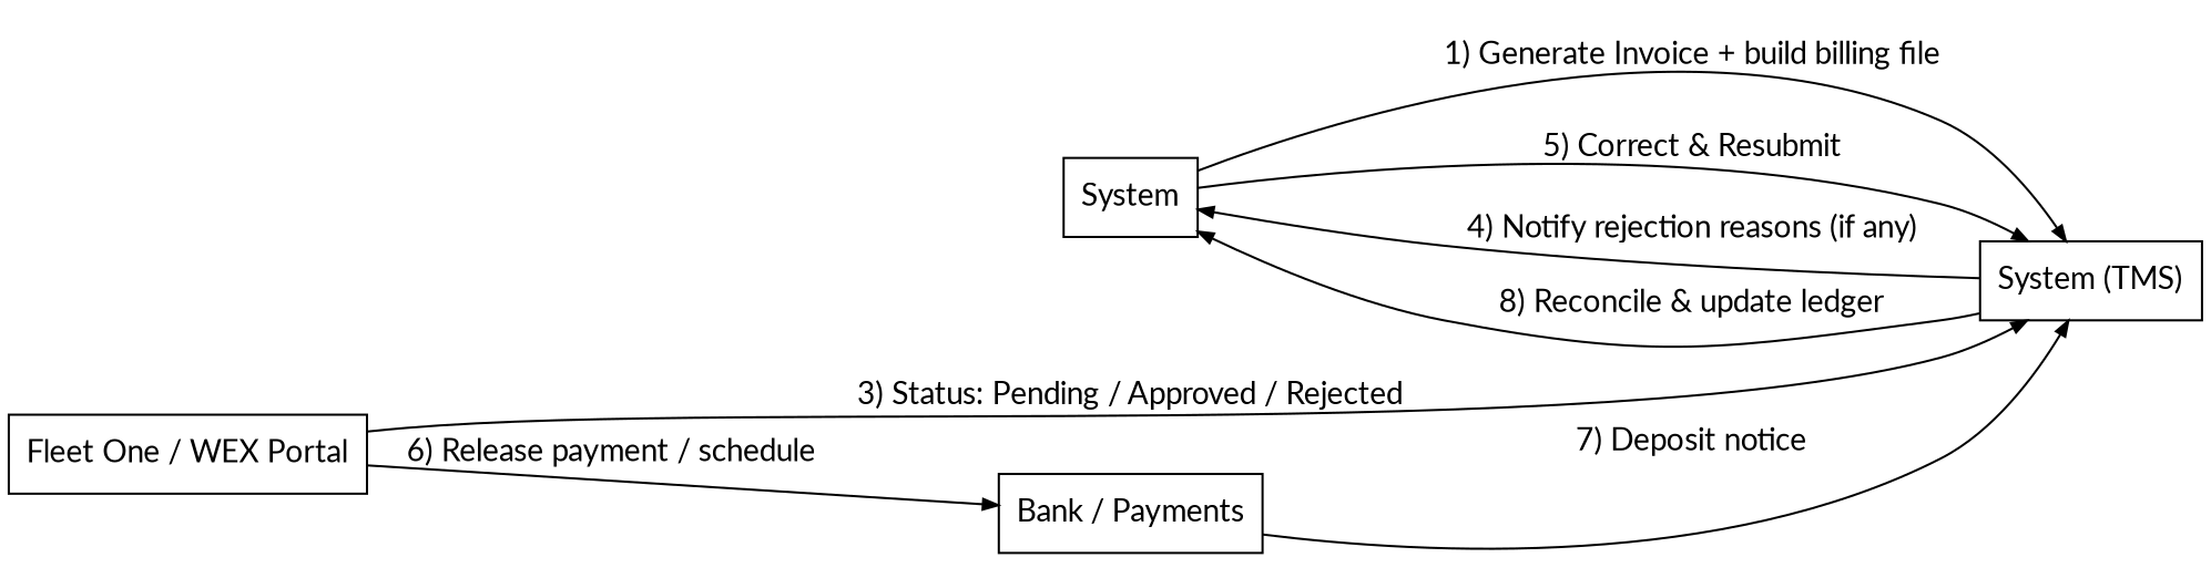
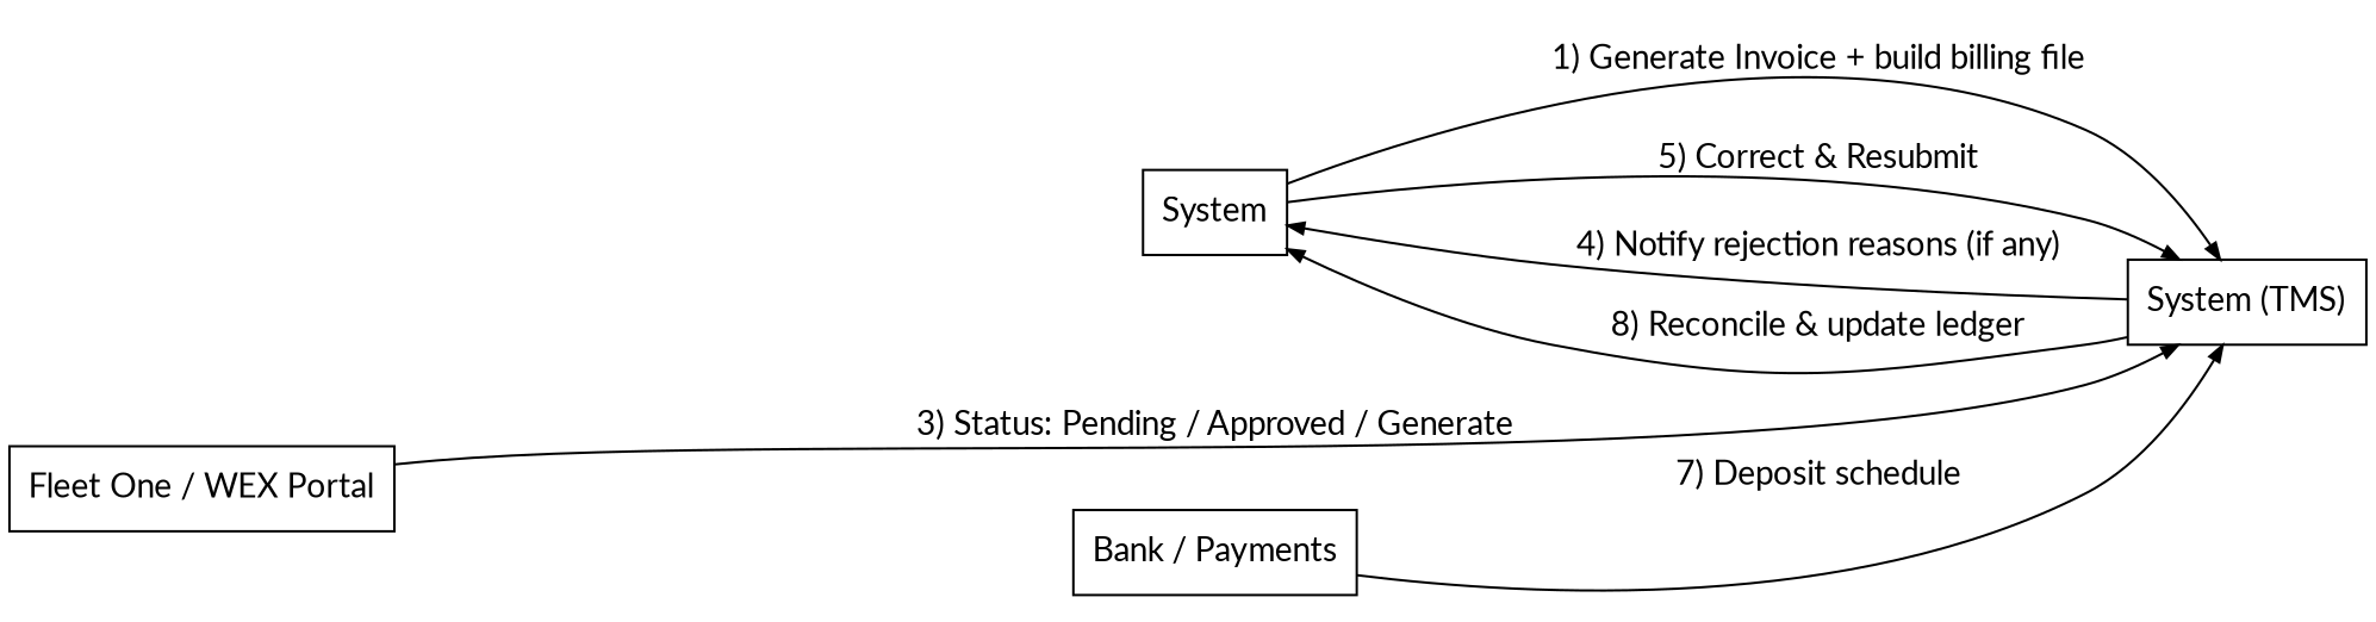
  digraph {
    fontname=Lato
    rankdir=LR
    node [fontname=Lato shape=box]
    edge [arrowsize=0.7 fontname=Lato]
    n1 [label=System]
    n2 [label="System (TMS)"]
    n3 [label="Fleet One / WEX Portal"]
    n4 [label="Bank / Payments"]
    n1 -> n2 [label="1) Generate Invoice + build billing file"]
    n1 -> n2 [label="5) Correct & Resubmit"]
    n2 -> n1 [label="4) Notify rejection reasons (if any)"]
    n2 -> n1 [label="8) Reconcile & update ledger"]
-   n3 -> n2 [label="3) Status: Pending / Approved / Rejected"]
-   n3 -> n4 [label="6) Release payment / schedule"]
-   n4 -> n2 [label="7) Deposit notice"]
+   n3 -> n2 [label="3) Status: Pending / Approved / Generate"]
+   n4 -> n2 [label="7) Deposit schedule"]
  }
